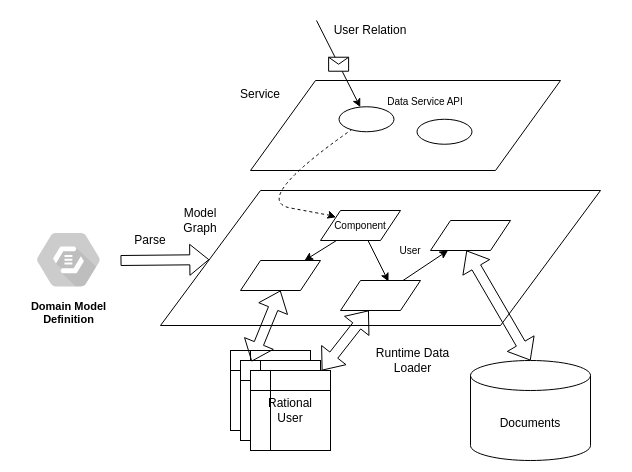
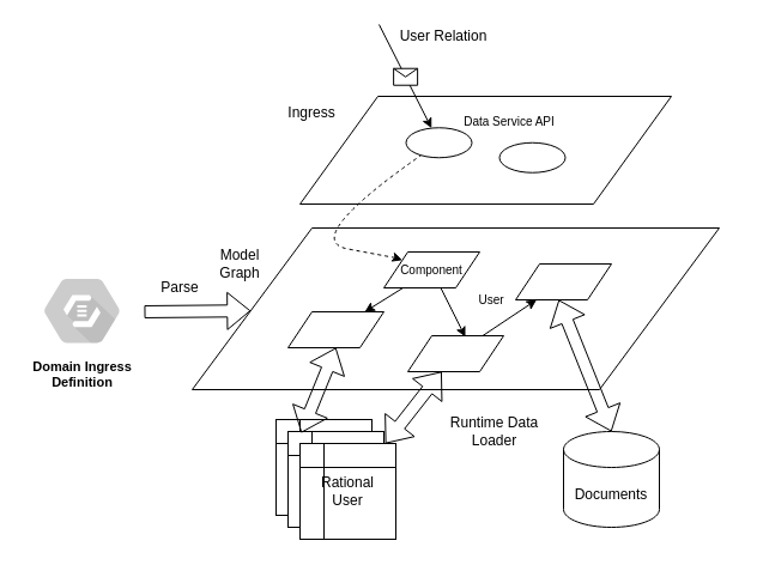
  <mxCell id="0" />
  <mxCell id="1" parent="0" />
  <mxCell id="2" value="" style="shape=parallelogram;perimeter=parallelogramPerimeter;whiteSpace=wrap;html=1;fixedSize=1;size=65;" parent="1" vertex="1"><mxGeometry x="250" y="80" width="310" height="90" as="geometry" /></mxCell>
  <mxCell id="3" value="" style="group;glass=0;rounded=0;sketch=0;shadow=0;" parent="1" vertex="1" connectable="0"><mxGeometry x="240" y="210" width="370" height="125" as="geometry" /></mxCell>
  <mxCell id="4" value="" style="shape=parallelogram;perimeter=parallelogramPerimeter;whiteSpace=wrap;html=1;fixedSize=1;size=100;rounded=0;shadow=0;sketch=0;" parent="3" vertex="1"><mxGeometry x="-80" y="-20" width="440" height="135" as="geometry" /></mxCell>
  <mxCell id="5" value="Component" style="shape=parallelogram;perimeter=parallelogramPerimeter;whiteSpace=wrap;html=1;fixedSize=1;fontSize=10;" parent="3" vertex="1"><mxGeometry x="80" width="80" height="30" as="geometry" /></mxCell>
  <mxCell id="6" value="" style="shape=parallelogram;perimeter=parallelogramPerimeter;whiteSpace=wrap;html=1;fixedSize=1;" parent="3" vertex="1"><mxGeometry y="50" width="80" height="30" as="geometry" /></mxCell>
  <mxCell id="7" value="" style="shape=parallelogram;perimeter=parallelogramPerimeter;whiteSpace=wrap;html=1;fixedSize=1;" parent="3" vertex="1"><mxGeometry x="100" y="70" width="80" height="30" as="geometry" /></mxCell>
  <mxCell id="8" value="" style="shape=parallelogram;perimeter=parallelogramPerimeter;whiteSpace=wrap;html=1;fixedSize=1;" parent="3" vertex="1"><mxGeometry x="190" y="10" width="80" height="30" as="geometry" /></mxCell>
  <mxCell id="9" value="" style="endArrow=classic;html=1;entryX=0.6;entryY=0.033;entryDx=0;entryDy=0;entryPerimeter=0;" parent="3" source="5" target="7" edge="1"><mxGeometry width="50" height="50" relative="1" as="geometry"><mxPoint x="100" y="130" as="sourcePoint" /><mxPoint x="140" y="100" as="targetPoint" /></mxGeometry></mxCell>
  <mxCell id="10" value="" style="endArrow=classic;html=1;" parent="3" source="5" target="6" edge="1"><mxGeometry width="50" height="50" relative="1" as="geometry"><mxPoint x="156.667" y="30" as="sourcePoint" /><mxPoint x="163.04" y="79.01" as="targetPoint" /></mxGeometry></mxCell>
  <mxCell id="11" value="" style="endArrow=classic;html=1;" parent="3" source="7" target="8" edge="1"><mxGeometry width="50" height="50" relative="1" as="geometry"><mxPoint x="100" y="130" as="sourcePoint" /><mxPoint x="150" y="80" as="targetPoint" /></mxGeometry></mxCell>
  <mxCell id="12" value="User" style="text;html=1;strokeColor=none;fillColor=none;align=center;verticalAlign=middle;whiteSpace=wrap;rounded=0;shadow=0;glass=0;sketch=0;fontSize=10;" parent="3" vertex="1"><mxGeometry x="150" y="30" width="40" height="20" as="geometry" /></mxCell>
  <mxCell id="13" value="" style="ellipse;whiteSpace=wrap;html=1;rotation=90;direction=south;" parent="1" vertex="1"><mxGeometry x="353.5" y="91.25" width="25" height="55" as="geometry" /></mxCell>
  <mxCell id="14" value="" style="ellipse;whiteSpace=wrap;html=1;rotation=90;direction=south;" parent="1" vertex="1"><mxGeometry x="431.5" y="103.75" width="25" height="55" as="geometry" /></mxCell>
  <mxCell id="15" value="" style="shape=internalStorage;whiteSpace=wrap;html=1;backgroundOutline=1;" parent="1" vertex="1"><mxGeometry x="230" y="350" width="80" height="80" as="geometry" /></mxCell>
  <mxCell id="16" value="" style="shape=internalStorage;whiteSpace=wrap;html=1;backgroundOutline=1;" parent="1" vertex="1"><mxGeometry x="240" y="360" width="80" height="80" as="geometry" /></mxCell>
  <mxCell id="17" value="Rational&lt;br&gt;User" style="shape=internalStorage;whiteSpace=wrap;html=1;backgroundOutline=1;" parent="1" vertex="1"><mxGeometry x="250" y="370" width="80" height="80" as="geometry" /></mxCell>
- <mxCell id="18" value="Documents" style="shape=cylinder3;whiteSpace=wrap;html=1;boundedLbl=1;backgroundOutline=1;size=15;" parent="1" vertex="1"><mxGeometry x="470" y="360" width="120" height="100" as="geometry" /></mxCell>
+ <mxCell id="18" value="Documents" style="shape=cylinder3;whiteSpace=wrap;html=1;boundedLbl=1;backgroundOutline=1;size=15;" parent="1" vertex="1"><mxGeometry x="470" y="360" width="80" height="80" as="geometry" /></mxCell>
  <mxCell id="19" value="" style="shape=flexArrow;endArrow=classic;startArrow=classic;html=1;entryX=0.5;entryY=1;entryDx=0;entryDy=0;exitX=0.138;exitY=0.013;exitDx=0;exitDy=0;exitPerimeter=0;" parent="1" source="16" target="6" edge="1"><mxGeometry width="100" height="100" relative="1" as="geometry"><mxPoint x="330" y="350" as="sourcePoint" /><mxPoint x="430" y="250" as="targetPoint" /></mxGeometry></mxCell>
  <mxCell id="20" value="" style="shape=flexArrow;endArrow=classic;startArrow=classic;html=1;entryX=0.5;entryY=1;entryDx=0;entryDy=0;exitX=0.5;exitY=0;exitDx=0;exitDy=0;exitPerimeter=0;shadow=0;" parent="1" source="18" edge="1"><mxGeometry width="100" height="100" relative="1" as="geometry"><mxPoint x="475.04" y="330" as="sourcePoint" /><mxPoint x="466" y="250" as="targetPoint" /></mxGeometry></mxCell>
  <mxCell id="21" value="" style="shape=flexArrow;endArrow=classic;startArrow=classic;html=1;" parent="1" source="17" target="7" edge="1"><mxGeometry width="100" height="100" relative="1" as="geometry"><mxPoint x="299.04" y="370" as="sourcePoint" /><mxPoint x="290" y="290" as="targetPoint" /></mxGeometry></mxCell>
  <mxCell id="22" value="" style="endArrow=classic;html=1;shadow=0;" parent="1" target="13" edge="1"><mxGeometry relative="1" as="geometry"><mxPoint x="316" y="20" as="sourcePoint" /><mxPoint x="416" y="20" as="targetPoint" /></mxGeometry></mxCell>
  <mxCell id="23" value="" style="shape=message;html=1;outlineConnect=0;" parent="22" vertex="1"><mxGeometry width="20" height="14" relative="1" as="geometry"><mxPoint x="-10" y="-7" as="offset" /></mxGeometry></mxCell>
  <mxCell id="24" value="" style="curved=1;endArrow=none;html=1;shadow=0;endFill=0;startArrow=classic;startFill=1;dashed=1;" parent="1" source="5" target="13" edge="1"><mxGeometry width="50" height="50" relative="1" as="geometry"><mxPoint x="366" y="215" as="sourcePoint" /><mxPoint x="360" y="210" as="targetPoint" /><Array as="points"><mxPoint x="330" y="215" /><mxPoint x="250" y="200" /></Array></mxGeometry></mxCell>
  <mxCell id="25" value="Model Graph" style="text;html=1;strokeColor=none;fillColor=none;align=center;verticalAlign=middle;whiteSpace=wrap;rounded=0;shadow=0;glass=0;sketch=0;" parent="1" vertex="1"><mxGeometry x="180" y="210" width="40" height="20" as="geometry" /></mxCell>
- <mxCell id="26" value="Service" style="text;html=1;strokeColor=none;fillColor=none;align=center;verticalAlign=middle;whiteSpace=wrap;rounded=0;shadow=0;glass=0;sketch=0;" parent="1" vertex="1"><mxGeometry x="240" y="83.75" width="40" height="20" as="geometry" /></mxCell>
+ <mxCell id="26" value="Ingress" style="text;html=1;strokeColor=none;fillColor=none;align=center;verticalAlign=middle;whiteSpace=wrap;rounded=0;shadow=0;glass=0;sketch=0;" parent="1" vertex="1"><mxGeometry x="240" y="83.75" width="40" height="20" as="geometry" /></mxCell>
  <mxCell id="27" value="User Relation" style="text;html=1;strokeColor=none;fillColor=none;align=center;verticalAlign=middle;whiteSpace=wrap;rounded=0;shadow=0;glass=0;sketch=0;" parent="1" vertex="1"><mxGeometry x="320" y="20" width="100" height="20" as="geometry" /></mxCell>
- <mxCell id="28" value="Domain Model &lt;br&gt;Definition" style="html=1;verticalAlign=top;labelPosition=center;verticalLabelPosition=bottom;align=center;spacingTop=-6;fontSize=11;fontStyle=1;shape=mxgraph.gcp2.hexIcon;prIcon=automl_natural_language;rounded=0;shadow=0;glass=0;sketch=0;fillColor=#CCCCCC;" parent="1" vertex="1"><mxGeometry x="20" y="220" width="96" height="78.5" as="geometry" /></mxCell>
+ <mxCell id="28" value="Domain Ingress &lt;br&gt;Definition" style="html=1;verticalAlign=top;labelPosition=center;verticalLabelPosition=bottom;align=center;spacingTop=-6;fontSize=11;fontStyle=1;shape=mxgraph.gcp2.hexIcon;prIcon=automl_natural_language;rounded=0;shadow=0;glass=0;sketch=0;fillColor=#CCCCCC;" parent="1" vertex="1"><mxGeometry x="20" y="220" width="96" height="78.5" as="geometry" /></mxCell>
  <mxCell id="29" value="" style="shape=flexArrow;endArrow=classic;html=1;shadow=0;fontSize=10;" parent="1" target="4" edge="1"><mxGeometry width="50" height="50" relative="1" as="geometry"><mxPoint x="120" y="260" as="sourcePoint" /><mxPoint x="290" y="210" as="targetPoint" /></mxGeometry></mxCell>
  <mxCell id="30" value="Parse" style="text;html=1;strokeColor=none;fillColor=none;align=center;verticalAlign=middle;whiteSpace=wrap;rounded=0;shadow=0;glass=0;sketch=0;" parent="1" vertex="1"><mxGeometry x="130" y="230" width="40" height="20" as="geometry" /></mxCell>
  <mxCell id="31" value="Runtime Data Loader" style="text;html=1;strokeColor=none;fillColor=none;align=center;verticalAlign=middle;whiteSpace=wrap;rounded=0;shadow=0;glass=0;sketch=0;" parent="1" vertex="1"><mxGeometry x="373.5" y="350" width="76.5" height="20" as="geometry" /></mxCell>
  <mxCell id="32" value="Data Service API" style="text;html=1;strokeColor=none;fillColor=none;align=center;verticalAlign=middle;whiteSpace=wrap;rounded=0;shadow=0;glass=0;sketch=0;fontSize=10;" parent="1" vertex="1"><mxGeometry x="380" y="91.25" width="90" height="20" as="geometry" /></mxCell>
